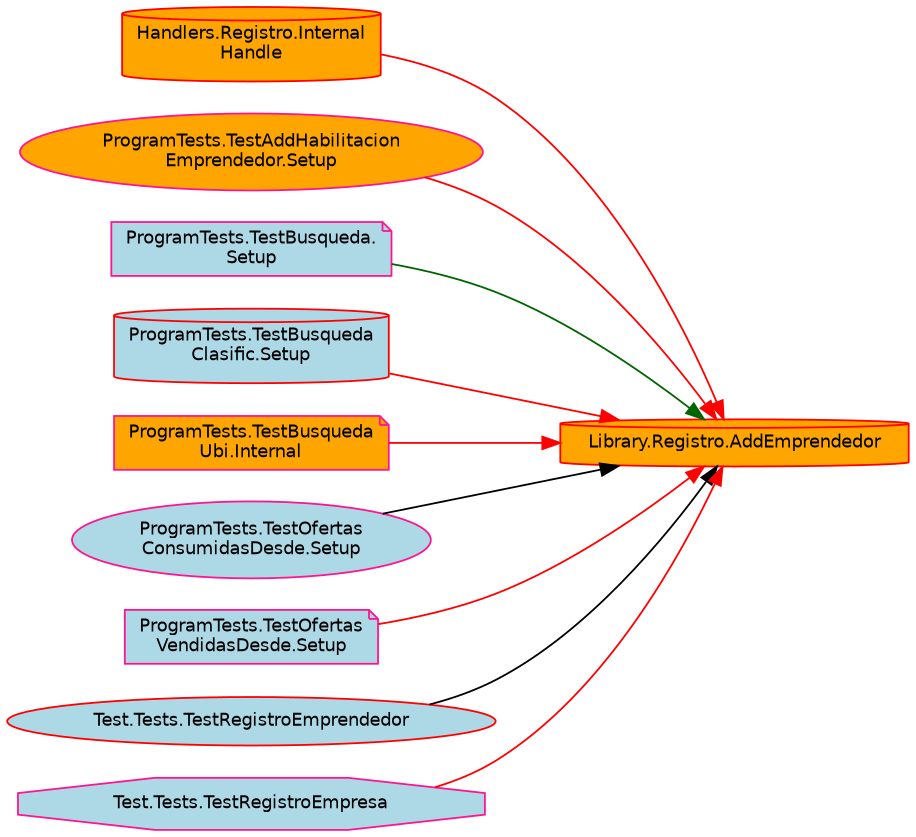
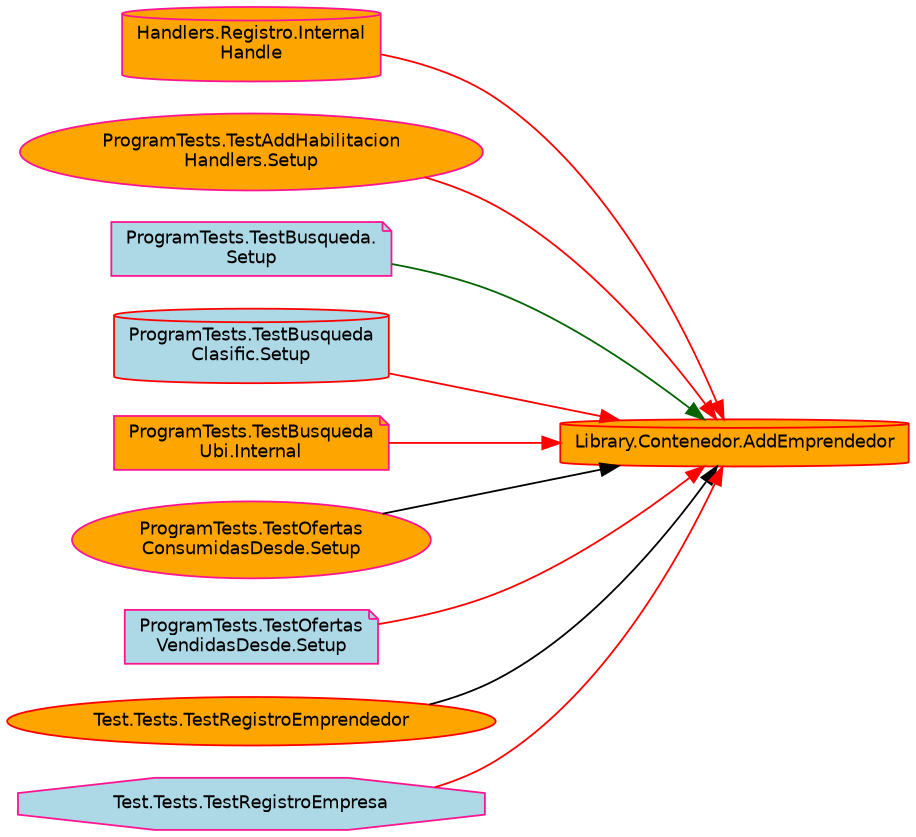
  digraph {
    rankdir=RL
    node [color=deeppink fillcolor=lightblue fontname=Helvetica fontsize=10 shape=cylinder style=filled]
    edge [color=red dir=back fontname=Helvetica fontsize=10 labelfontname=Helvetica labelfontsize=10 style=solid]
-   n1 [color=red fillcolor=orange fontcolor=black height=0.2 label="Library.Registro.AddEmprendedor" width=0.4]
-   n2 [color=red fillcolor=orange height=0.2 label="Handlers.Registro.Internal\lHandle" width=0.4]
-   n3 [fillcolor=orange height=0.2 label="ProgramTests.TestAddHabilitacion\lEmprendedor.Setup" shape=ellipse width=0.4]
+   n1 [color=red fillcolor=orange fontcolor=black height=0.2 label="Library.Contenedor.AddEmprendedor" width=0.4]
+   n2 [fillcolor=orange height=0.2 label="Handlers.Registro.Internal\lHandle" width=0.4]
+   n3 [fillcolor=orange height=0.2 label="ProgramTests.TestAddHabilitacion\lHandlers.Setup" shape=ellipse width=0.4]
    n4 [height=0.2 label="ProgramTests.TestBusqueda.\lSetup" shape=note width=0.4]
    n5 [color=red height=0.2 label="ProgramTests.TestBusqueda\lClasific.Setup" width=0.4]
    n6 [fillcolor=orange height=0.2 label="ProgramTests.TestBusqueda\lUbi.Internal" shape=note width=0.4]
-   n7 [height=0.2 label="ProgramTests.TestOfertas\lConsumidasDesde.Setup" shape=ellipse width=0.4]
+   n7 [fillcolor=orange height=0.2 label="ProgramTests.TestOfertas\lConsumidasDesde.Setup" shape=ellipse width=0.4]
    n8 [height=0.2 label="ProgramTests.TestOfertas\lVendidasDesde.Setup" shape=note width=0.4]
-   n9 [color=red height=0.2 label="Test.Tests.TestRegistroEmprendedor" shape=ellipse width=0.4]
+   n9 [color=red fillcolor=orange height=0.2 label="Test.Tests.TestRegistroEmprendedor" shape=ellipse width=0.4]
    n10 [height=0.2 label="Test.Tests.TestRegistroEmpresa" shape=octagon width=0.4]
    n1 -> n2
    n1 -> n3
    n1 -> n4 [color=darkgreen]
    n1 -> n5
    n1 -> n6
    n1 -> n7 [color=black]
    n1 -> n8
    n1 -> n9 [color=black]
    n1 -> n10
  }
